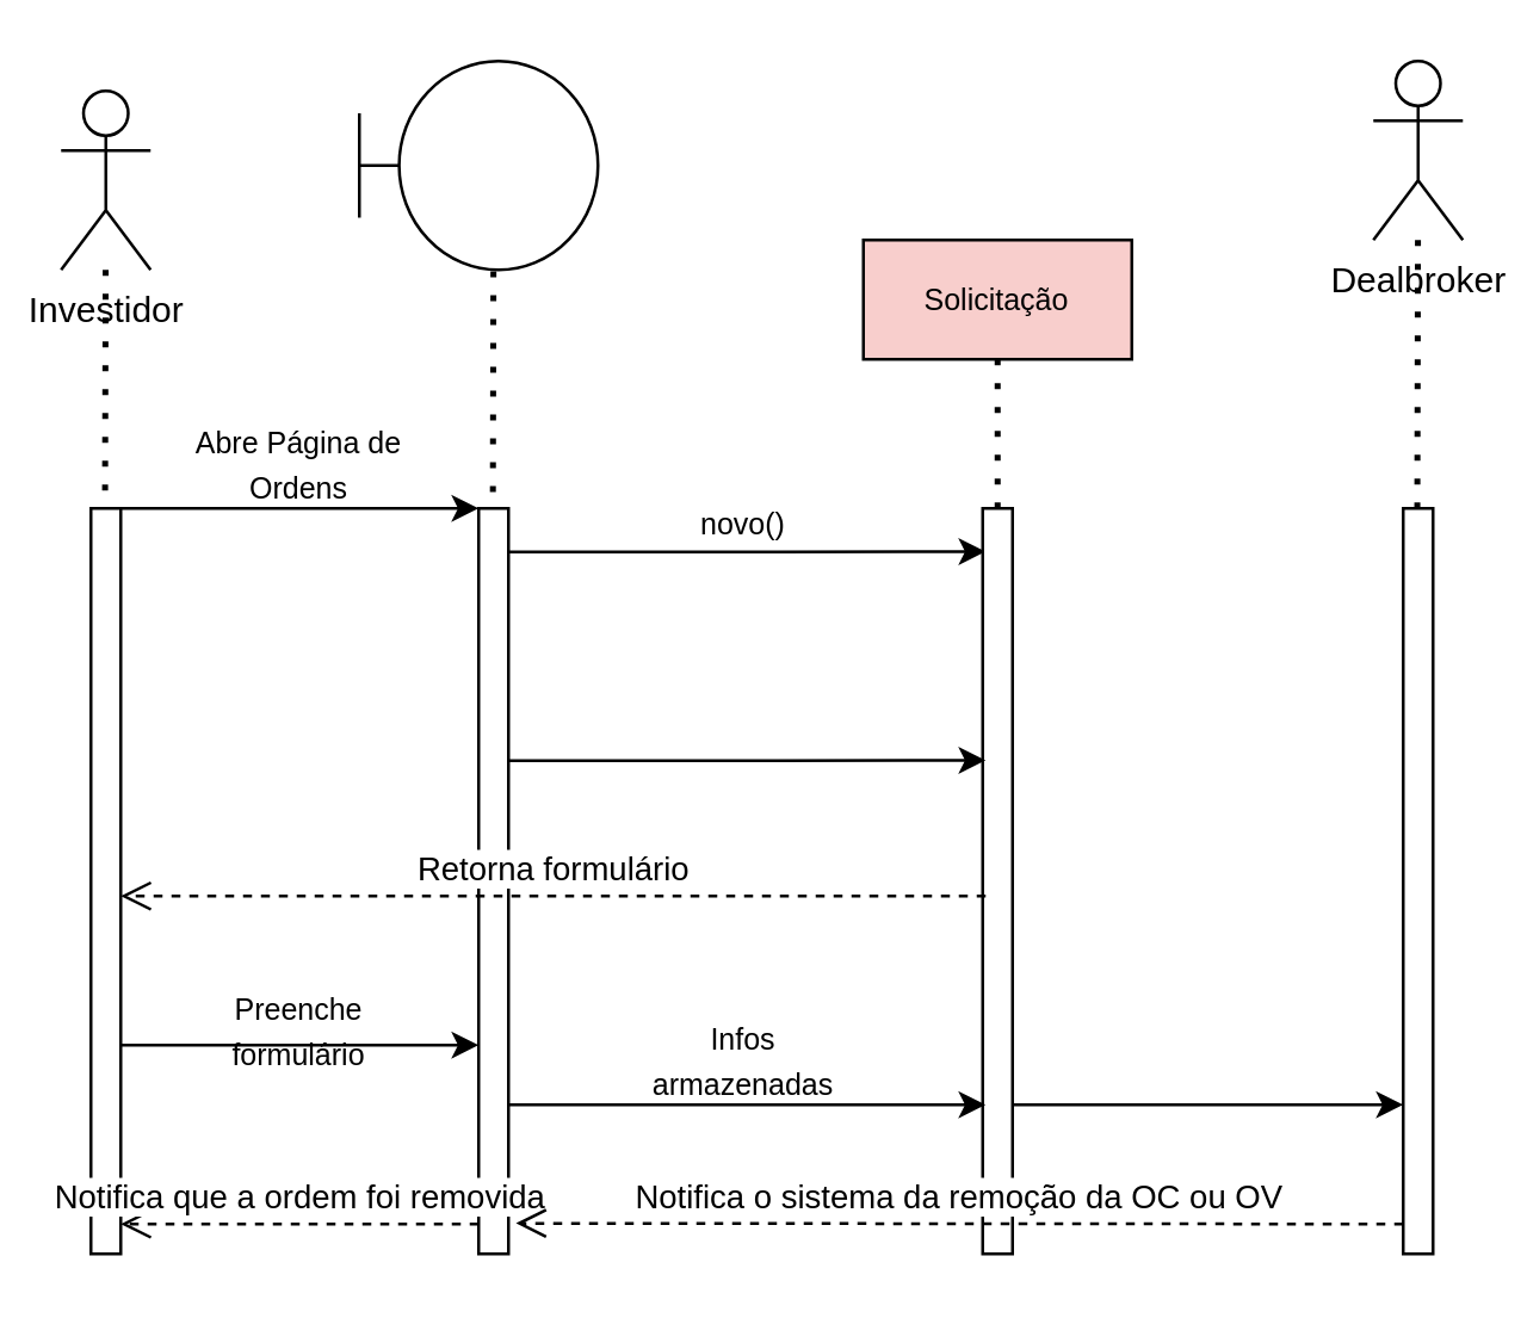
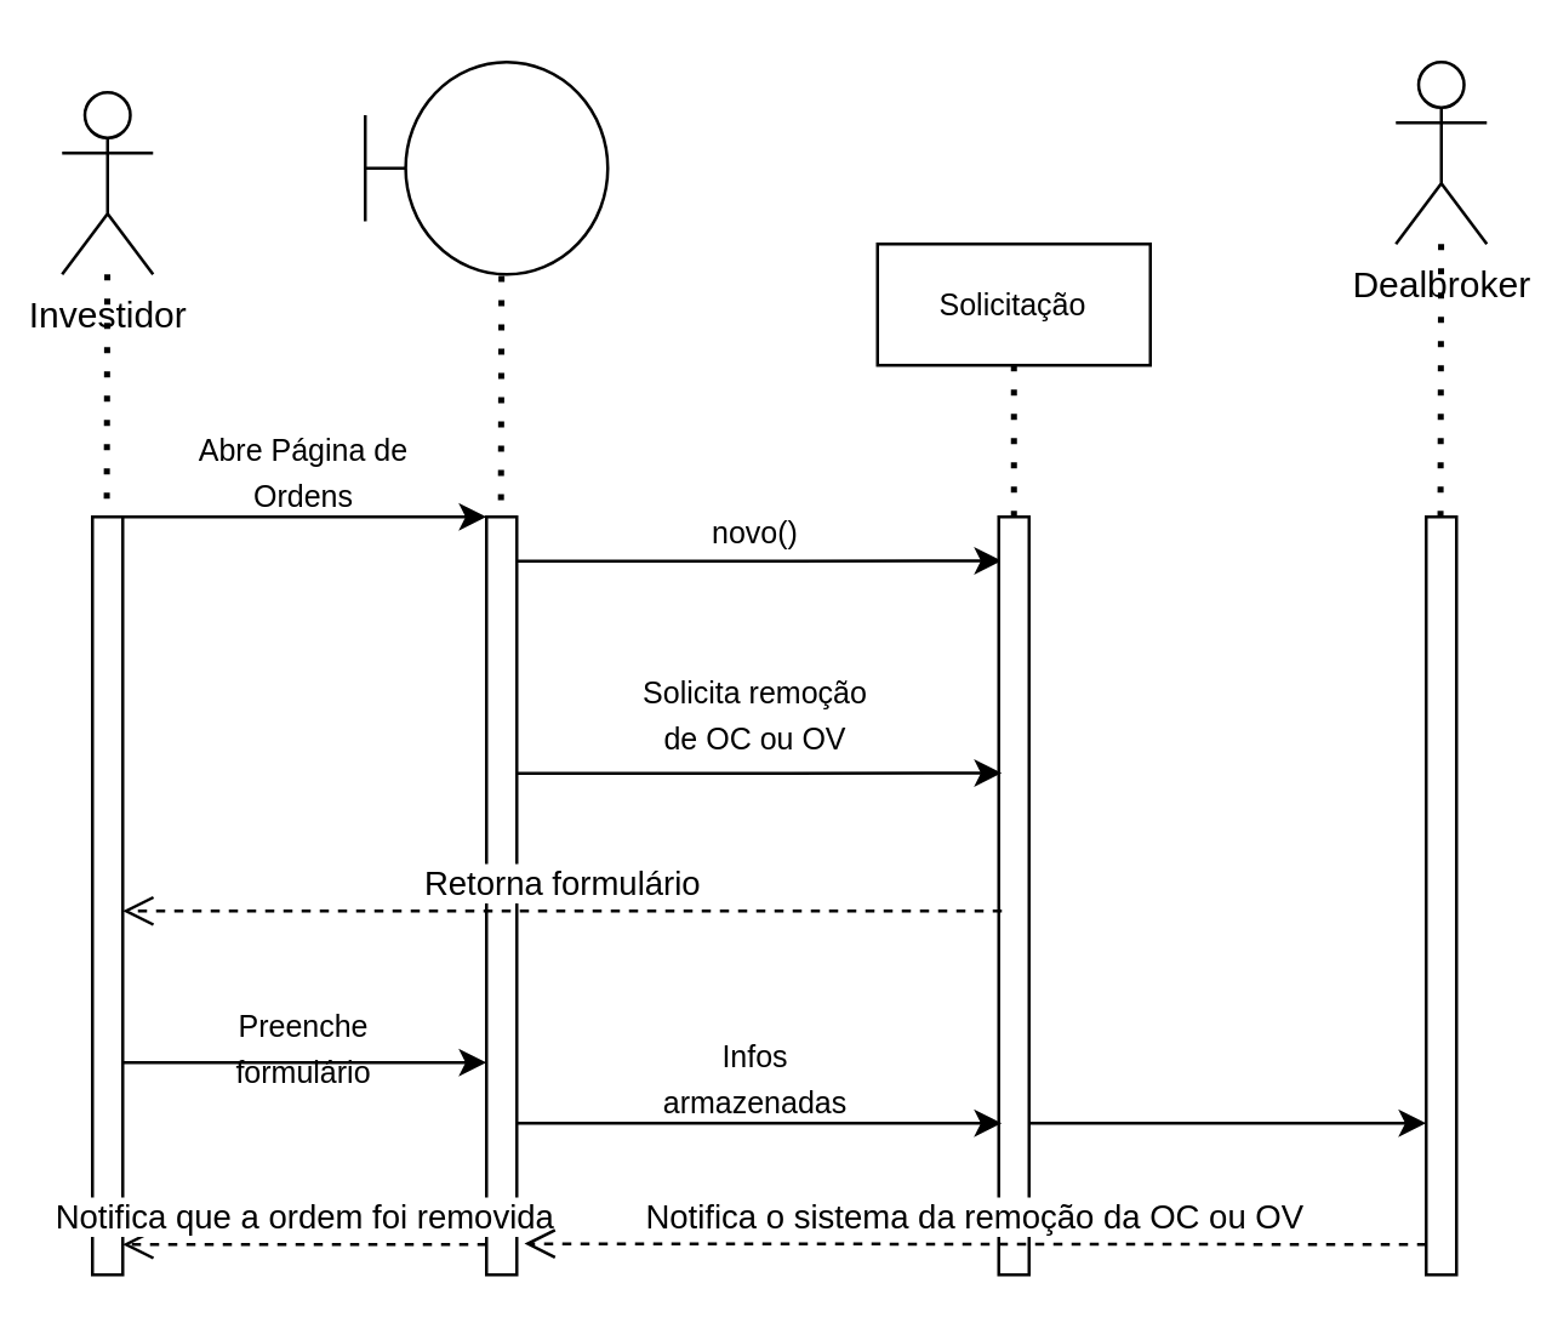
  <mxCell id="0" />
  <mxCell id="1" parent="0" />
  <mxCell id="2" value="Investidor" style="shape=umlActor;verticalLabelPosition=bottom;verticalAlign=top;html=1;outlineConnect=0;" vertex="1" parent="1"><mxGeometry x="20" y="30" width="30" height="60" as="geometry" /></mxCell>
  <mxCell id="3" value="" style="html=1;points=[];perimeter=orthogonalPerimeter;" vertex="1" parent="1"><mxGeometry x="30" y="170" width="10" height="250" as="geometry" /></mxCell>
  <mxCell id="4" value="" style="endArrow=none;dashed=1;html=1;dashPattern=1 3;strokeWidth=2;rounded=0;entryX=0.472;entryY=-0.002;entryDx=0;entryDy=0;entryPerimeter=0;" edge="1" parent="1" source="2" target="3"><mxGeometry width="50" height="50" relative="1" as="geometry"><mxPoint x="260" y="330" as="sourcePoint" /><mxPoint x="35" y="160" as="targetPoint" /></mxGeometry></mxCell>
  <mxCell id="5" value="" style="html=1;points=[];perimeter=orthogonalPerimeter;" vertex="1" parent="1"><mxGeometry x="160" y="170" width="10" height="250" as="geometry" /></mxCell>
  <mxCell id="6" value="" style="endArrow=classic;html=1;rounded=0;exitX=1;exitY=0.04;exitDx=0;exitDy=0;exitPerimeter=0;entryX=0;entryY=0.04;entryDx=0;entryDy=0;entryPerimeter=0;" edge="1" parent="1"><mxGeometry width="50" height="50" relative="1" as="geometry"><mxPoint x="40" y="170" as="sourcePoint" /><mxPoint x="160" y="170" as="targetPoint" /><Array as="points"><mxPoint x="130" y="170" /></Array></mxGeometry></mxCell>
  <mxCell id="7" value="" style="endArrow=none;dashed=1;html=1;dashPattern=1 3;strokeWidth=2;rounded=0;entryX=0.472;entryY=-0.002;entryDx=0;entryDy=0;entryPerimeter=0;" edge="1" parent="1"><mxGeometry width="50" height="50" relative="1" as="geometry"><mxPoint x="164.963" y="90.5" as="sourcePoint" /><mxPoint x="164.76" y="170" as="targetPoint" /></mxGeometry></mxCell>
  <mxCell id="8" value="" style="shape=umlBoundary;whiteSpace=wrap;html=1;" vertex="1" parent="1"><mxGeometry x="120" y="20" width="80" height="70" as="geometry" /></mxCell>
  <mxCell id="9" value="&lt;span style=&quot;font-size: 10px;&quot;&gt;Abre Página de Ordens&lt;/span&gt;" style="text;html=1;strokeColor=none;fillColor=none;align=center;verticalAlign=middle;whiteSpace=wrap;rounded=0;" vertex="1" parent="1"><mxGeometry x="60" y="140" width="80" height="30" as="geometry" /></mxCell>
  <mxCell id="10" value="" style="endArrow=classic;html=1;rounded=0;exitX=1;exitY=0.04;exitDx=0;exitDy=0;exitPerimeter=0;entryX=0.1;entryY=0.058;entryDx=0;entryDy=0;entryPerimeter=0;" edge="1" parent="1" target="13"><mxGeometry width="50" height="50" relative="1" as="geometry"><mxPoint x="170" y="184.58" as="sourcePoint" /><mxPoint x="290" y="184.58" as="targetPoint" /><Array as="points"><mxPoint x="260" y="184.58" /></Array></mxGeometry></mxCell>
- <mxCell id="11" value="Solicitação" style="rounded=0;whiteSpace=wrap;html=1;fontSize=10;fillColor=#f8cecc;" vertex="1" parent="1"><mxGeometry x="289" y="80" width="90" height="40" as="geometry" /></mxCell>
+ <mxCell id="11" value="Solicitação" style="rounded=0;whiteSpace=wrap;html=1;fontSize=10;" vertex="1" parent="1"><mxGeometry x="289" y="80" width="90" height="40" as="geometry" /></mxCell>
  <mxCell id="12" value="&lt;font style=&quot;font-size: 10px;&quot;&gt;novo()&lt;/font&gt;" style="text;html=1;strokeColor=none;fillColor=none;align=center;verticalAlign=middle;whiteSpace=wrap;rounded=0;" vertex="1" parent="1"><mxGeometry x="209" y="160" width="80" height="30" as="geometry" /></mxCell>
  <mxCell id="13" value="" style="html=1;points=[];perimeter=orthogonalPerimeter;fontSize=10;" vertex="1" parent="1"><mxGeometry x="329" y="170" width="10" height="250" as="geometry" /></mxCell>
  <mxCell id="14" value="" style="endArrow=none;dashed=1;html=1;dashPattern=1 3;strokeWidth=2;rounded=0;fontSize=10;entryX=0.5;entryY=1;entryDx=0;entryDy=0;" edge="1" parent="1" target="11"><mxGeometry width="50" height="50" relative="1" as="geometry"><mxPoint x="334" y="170" as="sourcePoint" /><mxPoint x="140" y="240" as="targetPoint" /></mxGeometry></mxCell>
  <mxCell id="15" value="" style="endArrow=classic;html=1;rounded=0;exitX=1;exitY=0.04;exitDx=0;exitDy=0;exitPerimeter=0;entryX=0.1;entryY=0.338;entryDx=0;entryDy=0;entryPerimeter=0;" edge="1" parent="1" target="13"><mxGeometry width="50" height="50" relative="1" as="geometry"><mxPoint x="170" y="254.58" as="sourcePoint" /><mxPoint x="290" y="254.58" as="targetPoint" /><Array as="points"><mxPoint x="260" y="254.58" /></Array></mxGeometry></mxCell>
+ <mxCell id="16" value="&lt;font style=&quot;font-size: 10px;&quot;&gt;Solicita remoção de OC ou OV&lt;/font&gt;" style="text;html=1;strokeColor=none;fillColor=none;align=center;verticalAlign=middle;whiteSpace=wrap;rounded=0;" vertex="1" parent="1"><mxGeometry x="209" y="220" width="80" height="30" as="geometry" /></mxCell>
  <mxCell id="17" value="Retorna formulário" style="html=1;verticalAlign=bottom;endArrow=open;dashed=1;endSize=8;rounded=0;exitX=0.1;exitY=0.52;exitDx=0;exitDy=0;exitPerimeter=0;entryX=1;entryY=0.52;entryDx=0;entryDy=0;entryPerimeter=0;" edge="1" parent="1" source="13" target="3"><mxGeometry relative="1" as="geometry"><mxPoint x="230" y="200" as="sourcePoint" /><mxPoint x="150" y="200" as="targetPoint" /></mxGeometry></mxCell>
  <mxCell id="18" value="" style="endArrow=classic;html=1;rounded=0;exitX=1;exitY=0.72;exitDx=0;exitDy=0;exitPerimeter=0;" edge="1" parent="1" source="3"><mxGeometry width="50" height="50" relative="1" as="geometry"><mxPoint x="170" y="230" as="sourcePoint" /><mxPoint x="160" y="350" as="targetPoint" /></mxGeometry></mxCell>
  <mxCell id="19" value="" style="endArrow=classic;html=1;rounded=0;exitX=1;exitY=0.72;exitDx=0;exitDy=0;exitPerimeter=0;entryX=0.1;entryY=0.8;entryDx=0;entryDy=0;entryPerimeter=0;" edge="1" parent="1" target="13"><mxGeometry width="50" height="50" relative="1" as="geometry"><mxPoint x="170" y="370" as="sourcePoint" /><mxPoint x="290" y="370" as="targetPoint" /></mxGeometry></mxCell>
  <mxCell id="20" value="&lt;span style=&quot;font-size: 10px;&quot;&gt;Preenche formulário&lt;/span&gt;" style="text;html=1;strokeColor=none;fillColor=none;align=center;verticalAlign=middle;whiteSpace=wrap;rounded=0;" vertex="1" parent="1"><mxGeometry x="60" y="330" width="80" height="30" as="geometry" /></mxCell>
  <mxCell id="21" value="&lt;font style=&quot;font-size: 10px;&quot;&gt;Infos armazenadas&lt;/font&gt;" style="text;html=1;strokeColor=none;fillColor=none;align=center;verticalAlign=middle;whiteSpace=wrap;rounded=0;" vertex="1" parent="1"><mxGeometry x="209" y="340" width="80" height="30" as="geometry" /></mxCell>
  <mxCell id="22" value="Notifica que a ordem foi removida" style="html=1;verticalAlign=bottom;endArrow=open;dashed=1;endSize=8;rounded=0;entryX=1;entryY=0.96;entryDx=0;entryDy=0;entryPerimeter=0;exitX=0;exitY=0.96;exitDx=0;exitDy=0;exitPerimeter=0;" edge="1" parent="1" source="5" target="3"><mxGeometry relative="1" as="geometry"><mxPoint x="150" y="410" as="sourcePoint" /><mxPoint x="150" y="200" as="targetPoint" /></mxGeometry></mxCell>
  <mxCell id="23" value="" style="html=1;points=[];perimeter=orthogonalPerimeter;fontSize=10;" vertex="1" parent="1"><mxGeometry x="470" y="170" width="10" height="250" as="geometry" /></mxCell>
  <mxCell id="24" value="Dealbroker" style="shape=umlActor;verticalLabelPosition=bottom;verticalAlign=top;html=1;outlineConnect=0;" vertex="1" parent="1"><mxGeometry x="460" y="20" width="30" height="60" as="geometry" /></mxCell>
  <mxCell id="25" value="" style="endArrow=none;dashed=1;html=1;dashPattern=1 3;strokeWidth=2;rounded=0;entryX=0.472;entryY=-0.002;entryDx=0;entryDy=0;entryPerimeter=0;" edge="1" parent="1" source="24"><mxGeometry width="50" height="50" relative="1" as="geometry"><mxPoint x="700" y="330" as="sourcePoint" /><mxPoint x="474.72" y="169.5" as="targetPoint" /></mxGeometry></mxCell>
  <mxCell id="26" value="Notifica o sistema da remoção da OC ou OV" style="html=1;verticalAlign=bottom;endArrow=open;dashed=1;endSize=8;rounded=0;exitX=0;exitY=0.96;exitDx=0;exitDy=0;exitPerimeter=0;entryX=1.25;entryY=0.959;entryDx=0;entryDy=0;entryPerimeter=0;" edge="1" parent="1" source="23" target="5"><mxGeometry relative="1" as="geometry"><mxPoint x="460" y="390" as="sourcePoint" /><mxPoint x="340" y="410" as="targetPoint" /></mxGeometry></mxCell>
  <mxCell id="27" value="" style="endArrow=classic;html=1;rounded=0;exitX=1;exitY=0.72;exitDx=0;exitDy=0;exitPerimeter=0;" edge="1" parent="1"><mxGeometry width="50" height="50" relative="1" as="geometry"><mxPoint x="339" y="370" as="sourcePoint" /><mxPoint x="470" y="370" as="targetPoint" /></mxGeometry></mxCell>
